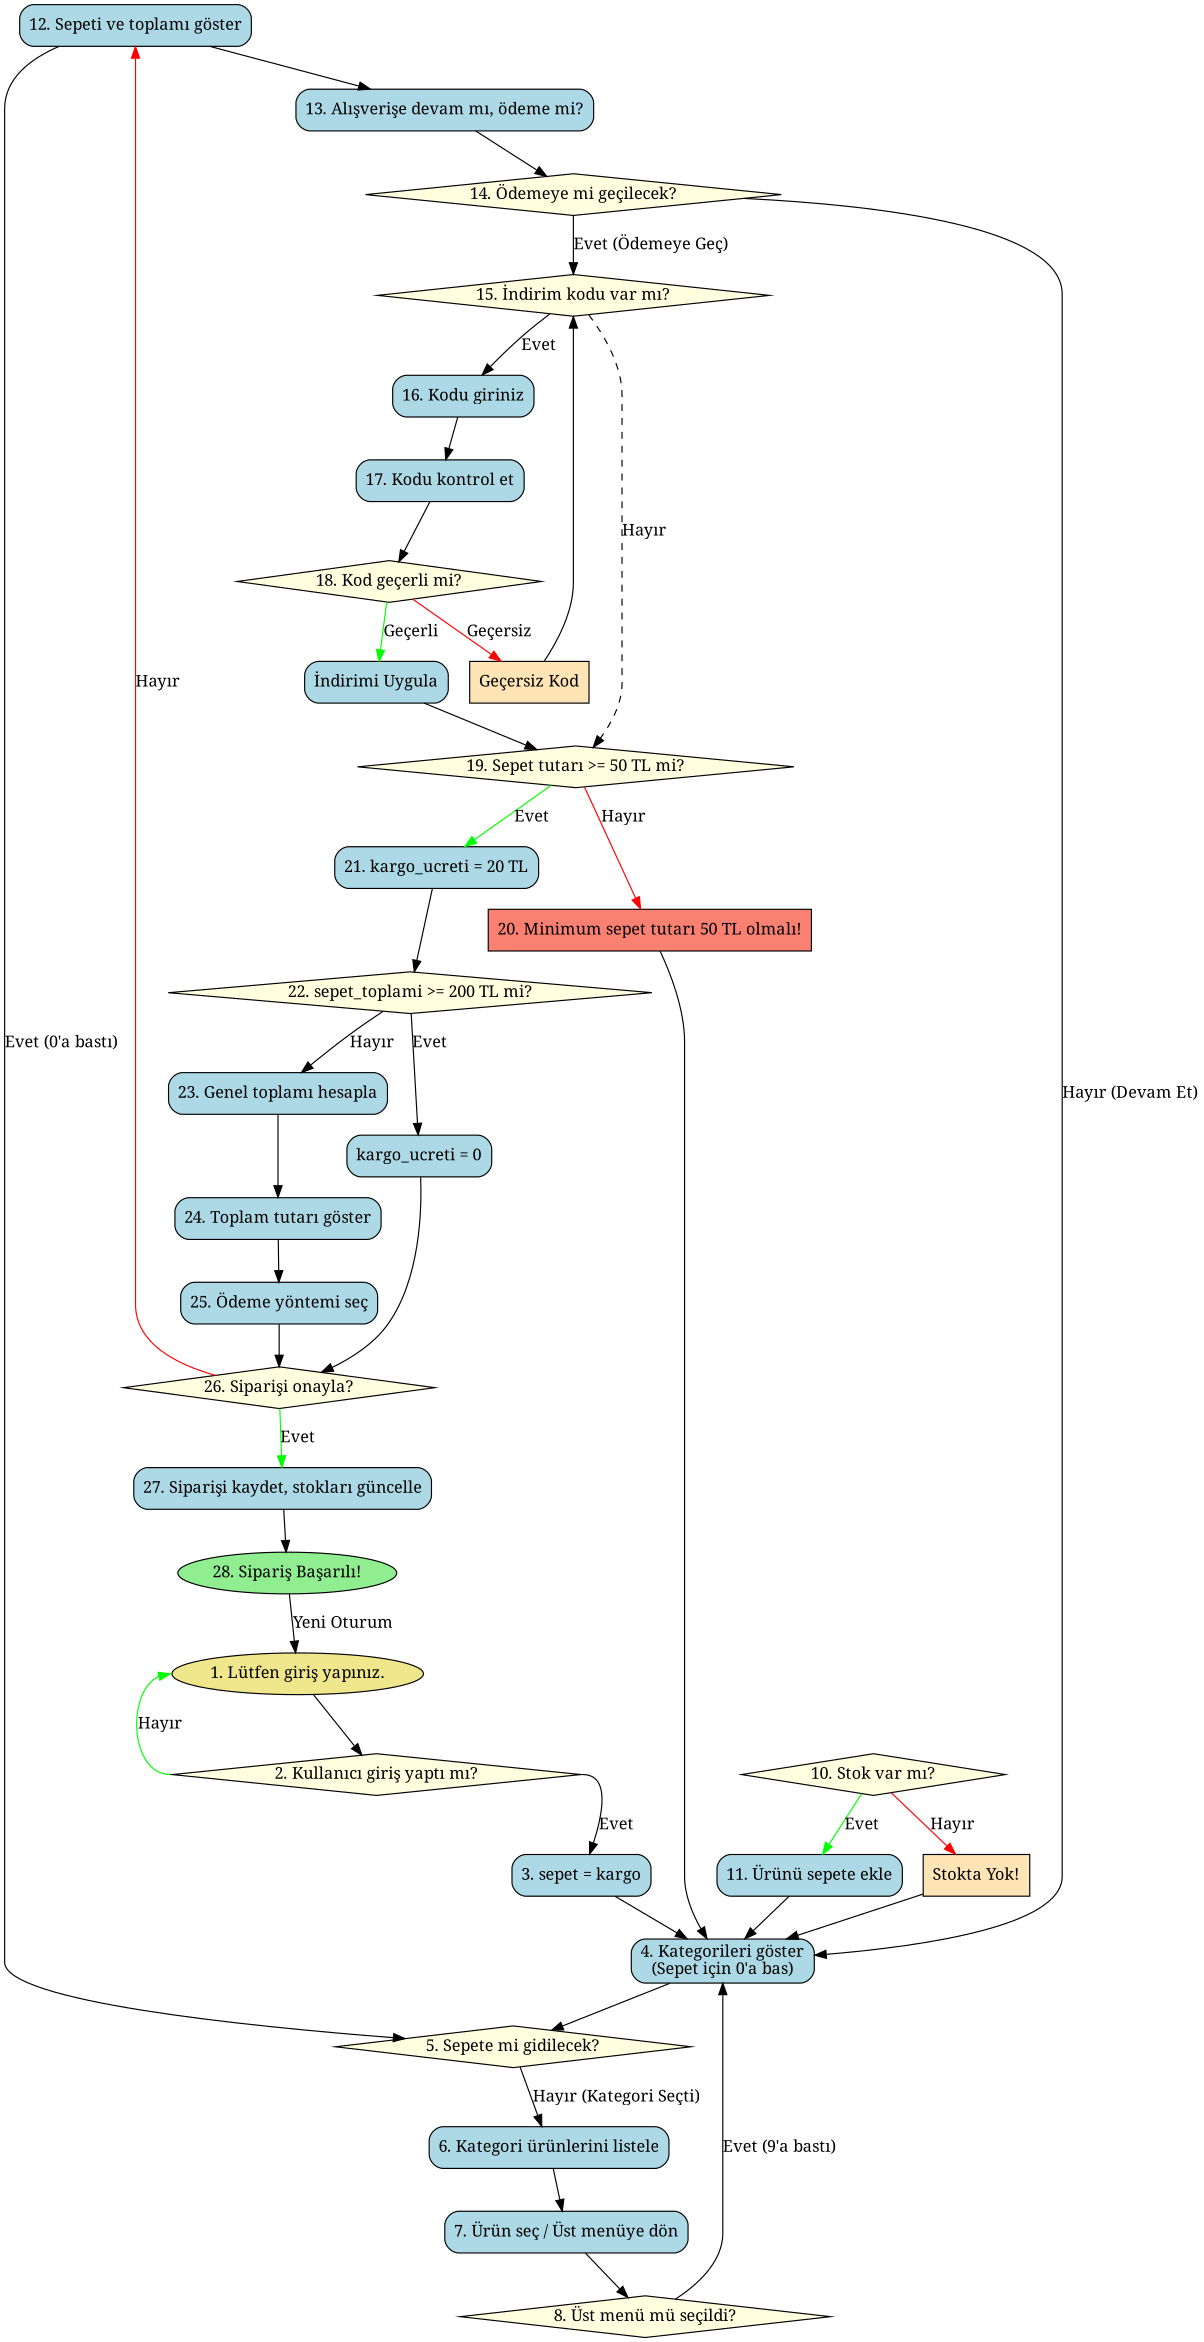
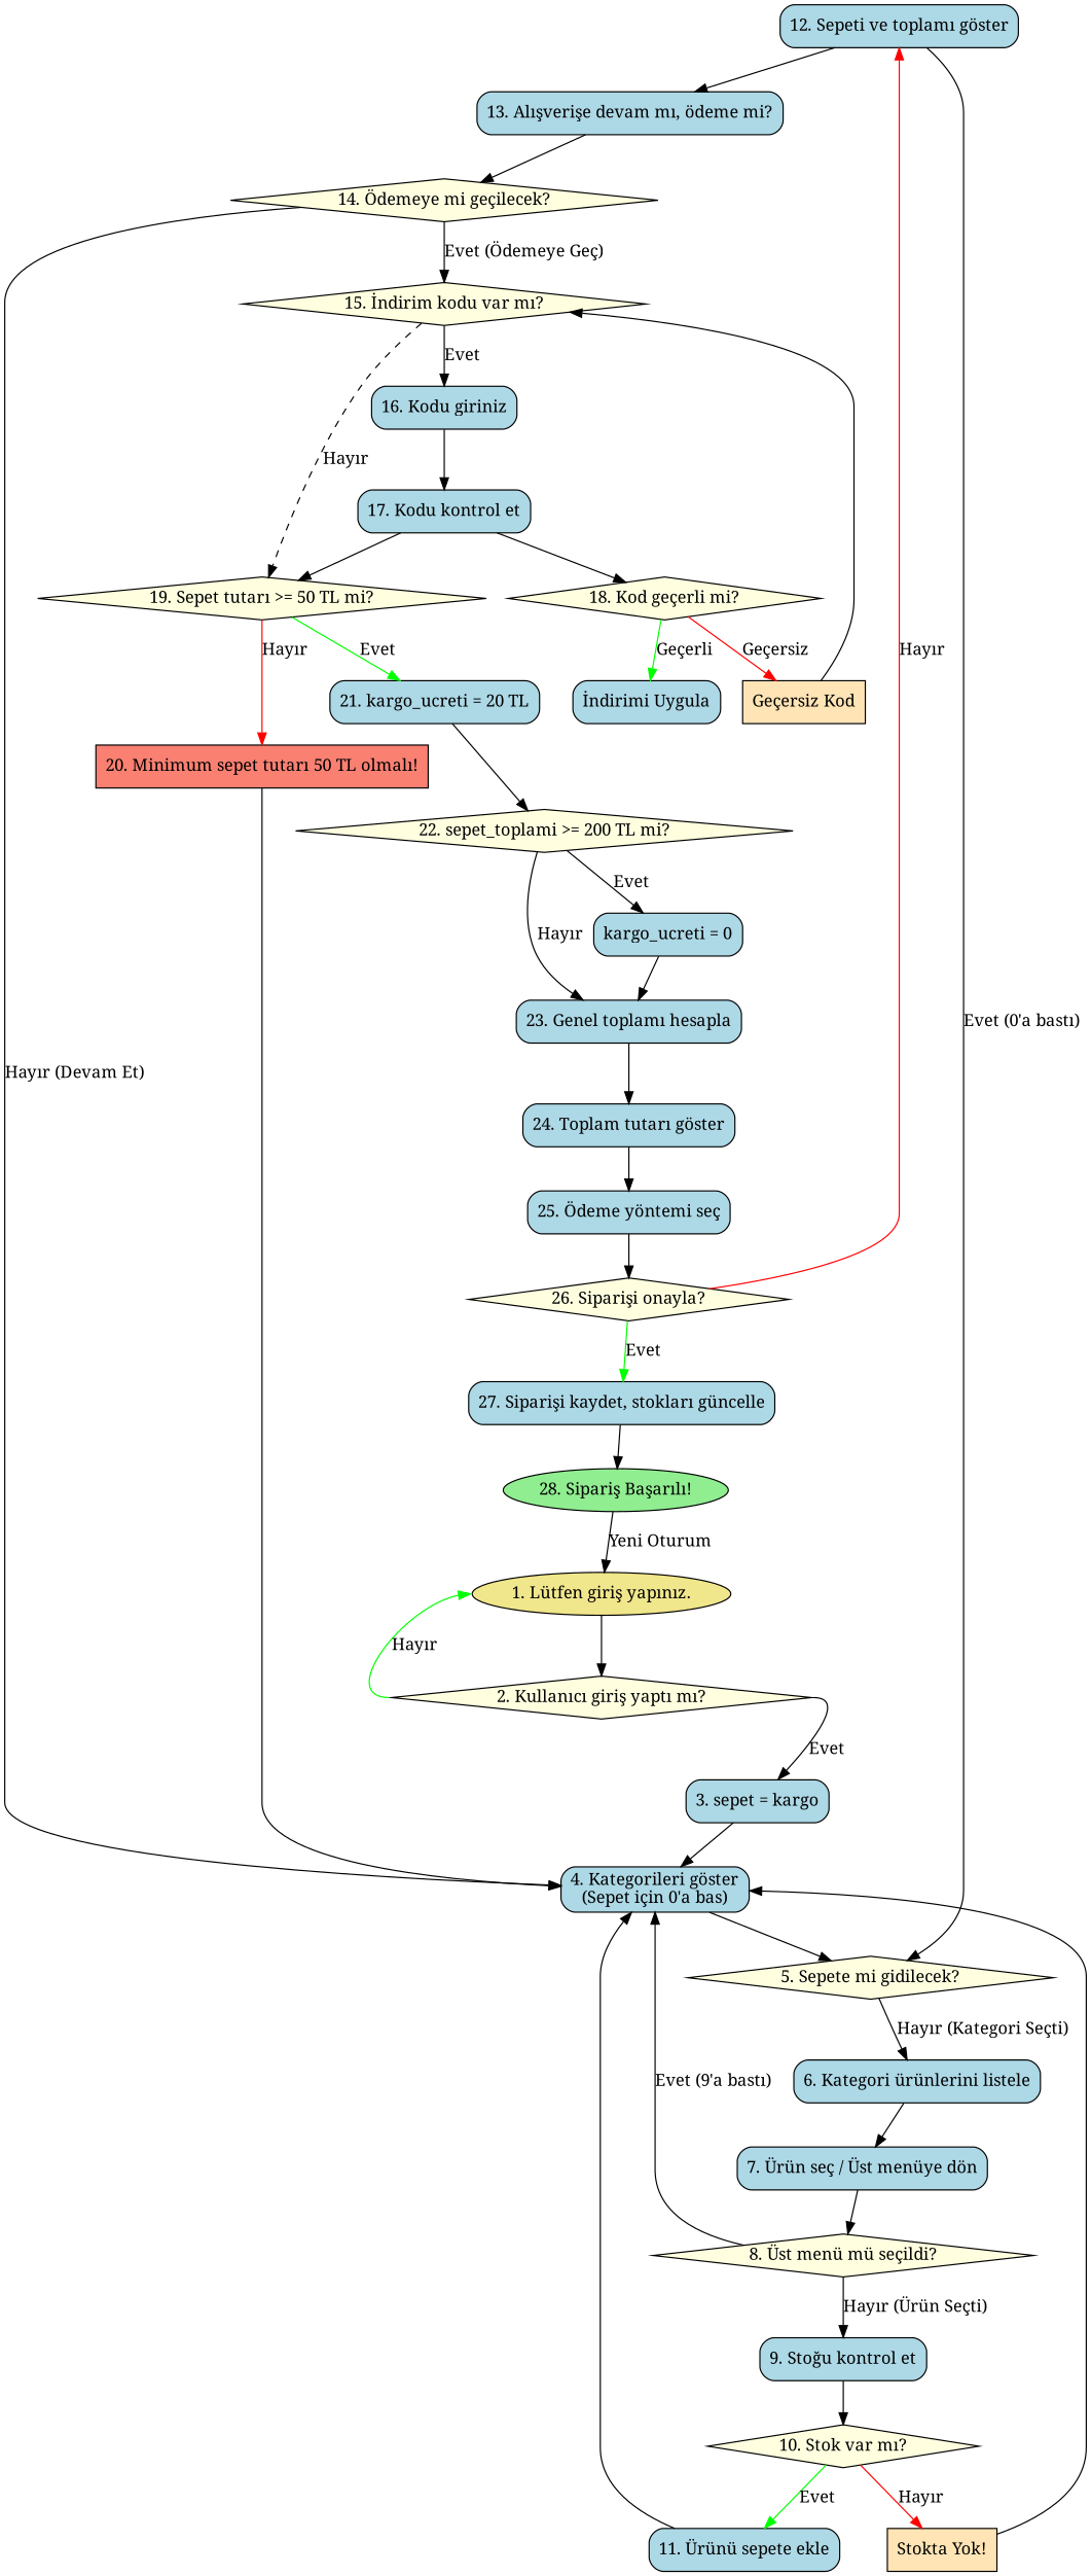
  digraph {
    fontname="Noto Serif"
    rankdir=TB
    node [fillcolor=lightblue fontname="Noto Serif" shape=box style="rounded,filled"]
    edge [fontname="Noto Serif"]
    n1 [fillcolor=khaki label="1. Lütfen giriş yapınız." shape=ellipse style=filled]
    n2 [fillcolor=lightyellow label="2. Kullanıcı giriş yaptı mı?" shape=diamond style=filled]
    n3 [label="3. sepet = kargo"]
    n4 [label="4. Kategorileri göster\n(Sepet için 0'a bas)"]
    n5 [fillcolor=lightyellow label="5. Sepete mi gidilecek?" shape=diamond style=filled]
    n6 [label="6. Kategori ürünlerini listele"]
    n7 [label="7. Ürün seç / Üst menüye dön"]
    n8 [label="12. Sepeti ve toplamı göster"]
    n9 [label="13. Alışverişe devam mı, ödeme mi?"]
    n10 [fillcolor=lightyellow label="8. Üst menü mü seçildi?" shape=diamond style=filled]
+   n11 [label="9. Stoğu kontrol et"]
    n12 [fillcolor=lightyellow label="10. Stok var mı?" shape=diamond style=filled]
    n13 [label="11. Ürünü sepete ekle"]
    n14 [fillcolor=moccasin label="Stokta Yok!" style=filled]
    n15 [fillcolor=lightyellow label="14. Ödemeye mi geçilecek?" shape=diamond style=filled]
    n16 [fillcolor=lightyellow label="15. İndirim kodu var mı?" shape=diamond style=filled]
    n17 [label="16. Kodu giriniz"]
    n18 [fillcolor=lightyellow label="19. Sepet tutarı >= 50 TL mi?" shape=diamond style=filled]
    n19 [label="17. Kodu kontrol et"]
    n20 [fillcolor=salmon label="20. Minimum sepet tutarı 50 TL olmalı!" style=filled]
    n21 [label="21. kargo_ucreti = 20 TL"]
    n22 [fillcolor=lightyellow label="18. Kod geçerli mi?" shape=diamond style=filled]
    n23 [label="İndirimi Uygula"]
    n24 [fillcolor=moccasin label="Geçersiz Kod" style=filled]
    n25 [fillcolor=lightyellow label="22. sepet_toplami >= 200 TL mi?" shape=diamond style=filled]
    n26 [label="kargo_ucreti = 0"]
    n27 [label="23. Genel toplamı hesapla"]
    n28 [label="24. Toplam tutarı göster"]
    n29 [label="25. Ödeme yöntemi seç"]
    n30 [fillcolor=lightyellow label="26. Siparişi onayla?" shape=diamond style=filled]
    n31 [label="27. Siparişi kaydet, stokları güncelle"]
    n32 [fillcolor=lightgreen label="28. Sipariş Başarılı!" shape=ellipse style=filled]
    n1 -> n2
    n2 -> n1 [color=green headport=w label="Hayır" tailport=w]
    n2 -> n3 [label=Evet tailport=e]
    n3 -> n4
    n4 -> n5
    n5 -> n6 [label="Hayır (Kategori Seçti)"]
    n6 -> n7
    n7 -> n10
    n8 -> n5 [label="Evet (0'a bastı)"]
    n8 -> n9
    n9 -> n15
    n10 -> n4 [label="Evet (9'a bastı)"]
+   n10 -> n11 [label="Hayır (Ürün Seçti)"]
+   n11 -> n12
    n12 -> n13 [color=green label=Evet]
    n12 -> n14 [color=red label="Hayır"]
    n13 -> n4
    n14 -> n4
    n15 -> n4 [label="Hayır (Devam Et)"]
    n15 -> n16 [label="Evet (Ödemeye Geç)"]
    n16 -> n17 [label=Evet]
    n16 -> n18 [label="Hayır" style=dashed]
    n17 -> n19
    n18 -> n20 [color=red label="Hayır"]
    n18 -> n21 [color=green label=Evet]
    n19 -> n22
    n20 -> n4
    n21 -> n25
    n22 -> n23 [color=green label="Geçerli"]
    n22 -> n24 [color=red label="Geçersiz"]
-   n23 -> n18
+   n19 -> n18
    n24 -> n16
    n25 -> n26 [label=Evet]
    n25 -> n27 [label="Hayır"]
-   n26 -> n30
+   n26 -> n27
    n27 -> n28
    n28 -> n29
    n29 -> n30
    n30 -> n8 [color=red label="Hayır"]
    n30 -> n31 [color=green label=Evet]
    n31 -> n32
    n32 -> n1 [label="Yeni Oturum"]
  }
